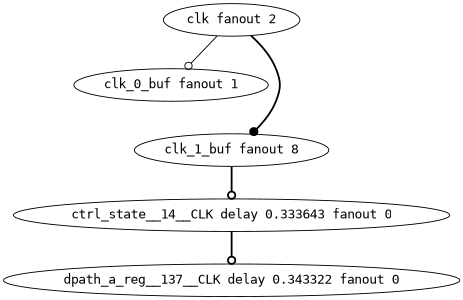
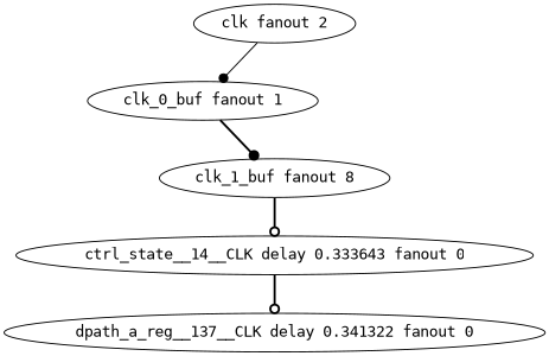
  digraph {
    fontname="DejaVu Sans Mono"
    node [fontname="DejaVu Sans Mono"]
    edge [arrowhead=dot fontname="DejaVu Sans Mono" style=bold]
    n1 [label="clk fanout 2"]
    n2 [label="clk_0_buf fanout 1"]
    n3 [label="clk_1_buf fanout 8"]
    n4 [label="ctrl_state__14__CLK delay 0.333643 fanout 0"]
-   n5 [label="dpath_a_reg__137__CLK delay 0.343322 fanout 0"]
-   n1 -> n2 [arrowhead=odot style=solid]
-   n1 -> n3
+   n5 [label="dpath_a_reg__137__CLK delay 0.341322 fanout 0"]
+   n1 -> n2 [style=solid]
+   n2 -> n3
    n3 -> n4 [arrowhead=odot]
    n4 -> n5 [arrowhead=odot]
  }
